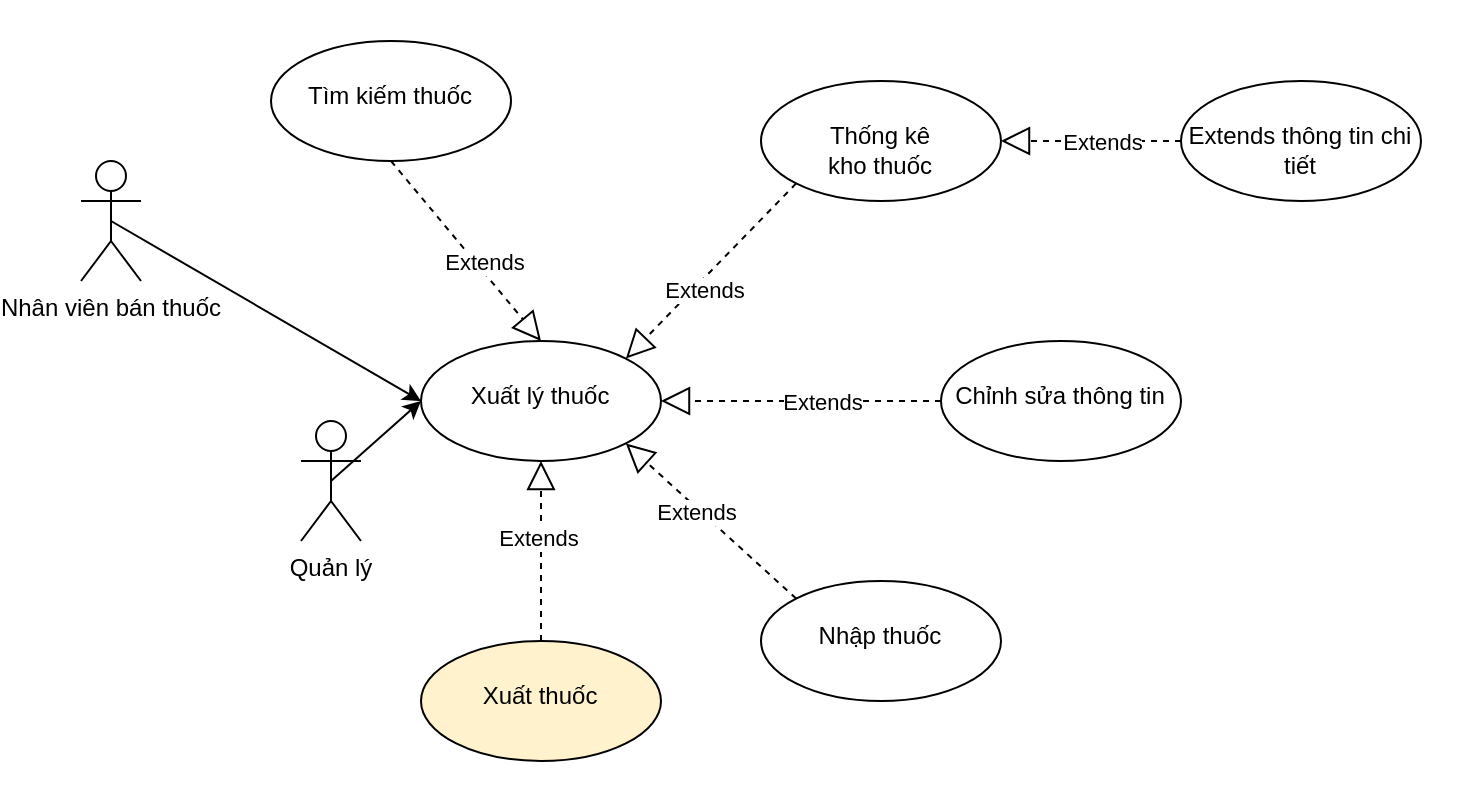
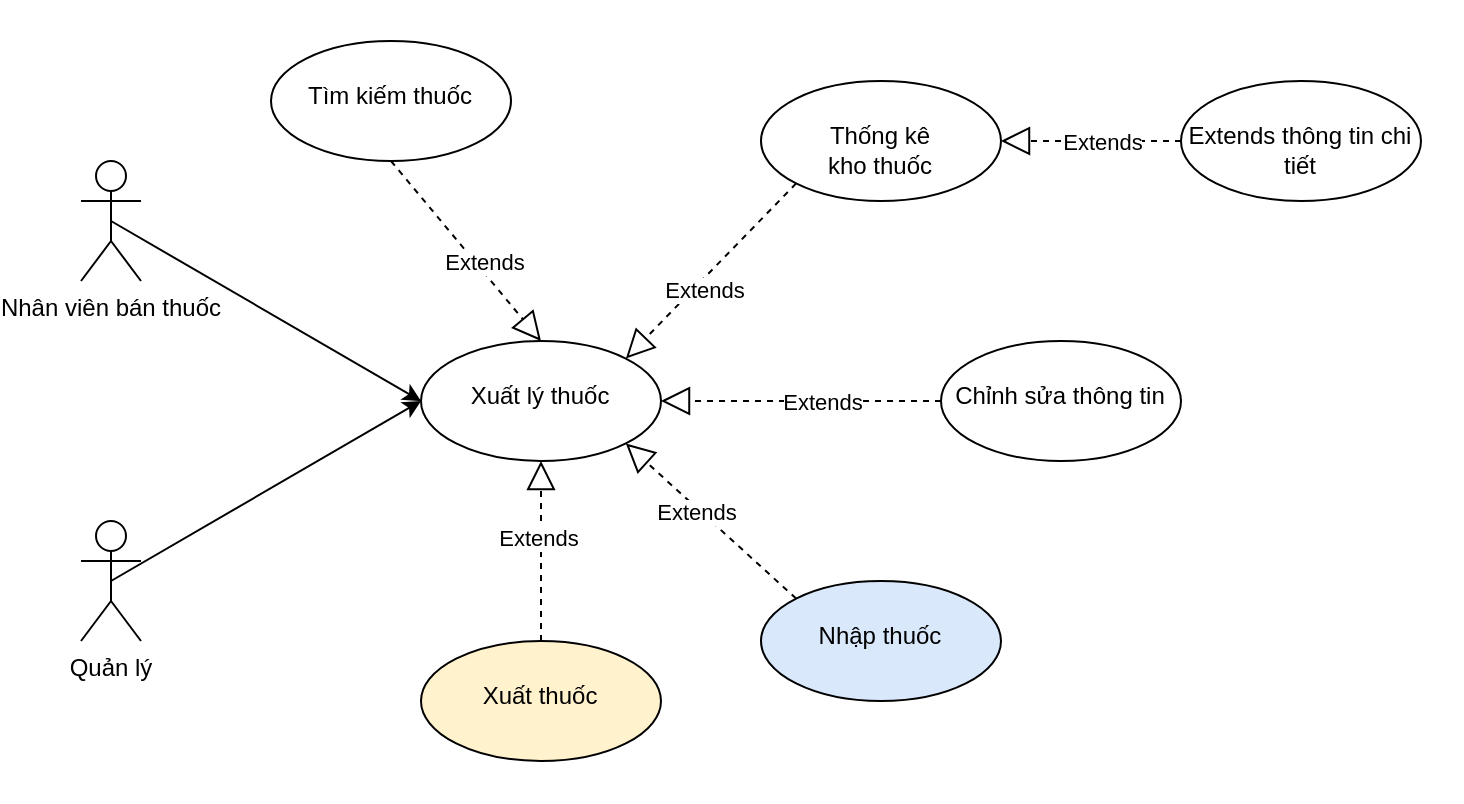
  <mxCell id="0" />
  <mxCell id="1" parent="0" />
  <mxCell id="2" value="Nhân viên bán thuốc" style="shape=umlActor;verticalLabelPosition=bottom;verticalAlign=top;html=1;outlineConnect=0;" parent="1" vertex="1"><mxGeometry x="20" y="80" width="30" height="60" as="geometry" /></mxCell>
- <mxCell id="3" value="Quản lý" style="shape=umlActor;verticalLabelPosition=bottom;verticalAlign=top;html=1;outlineConnect=0;" parent="1" vertex="1"><mxGeometry x="130" y="210" width="30" height="60" as="geometry" /></mxCell>
+ <mxCell id="3" value="Quản lý" style="shape=umlActor;verticalLabelPosition=bottom;verticalAlign=top;html=1;outlineConnect=0;" parent="1" vertex="1"><mxGeometry x="20" y="260" width="30" height="60" as="geometry" /></mxCell>
  <mxCell id="4" value="&lt;br&gt;Tìm kiếm thuốc" style="ellipse;whiteSpace=wrap;html=1;verticalAlign=top;" parent="1" vertex="1"><mxGeometry x="115" y="20" width="120" height="60" as="geometry" /></mxCell>
  <mxCell id="5" value="&lt;br&gt;Thống kê&lt;br&gt;kho thuốc" style="ellipse;whiteSpace=wrap;html=1;verticalAlign=top;" parent="1" vertex="1"><mxGeometry x="360" width="120" height="60" as="geometry" y="40" /></mxCell>
  <mxCell id="6" value="&lt;br&gt;Xuất thuốc" style="ellipse;whiteSpace=wrap;html=1;verticalAlign=top;fillColor=#fff2cc;" parent="1" vertex="1"><mxGeometry x="190" y="320" width="120" height="60" as="geometry" /></mxCell>
  <mxCell id="7" value="&lt;br&gt;Xuất lý thuốc" style="ellipse;whiteSpace=wrap;html=1;verticalAlign=top;" parent="1" vertex="1"><mxGeometry x="190" y="170" width="120" height="60" as="geometry" /></mxCell>
  <mxCell id="8" value="" style="endArrow=classic;html=1;rounded=0;entryX=0;entryY=0.5;entryDx=0;entryDy=0;exitX=0.5;exitY=0.5;exitDx=0;exitDy=0;exitPerimeter=0;" parent="1" source="3" target="7" edge="1"><mxGeometry width="50" height="50" relative="1" as="geometry"><mxPoint x="110" y="290" as="sourcePoint" /><mxPoint x="380" y="310" as="targetPoint" /></mxGeometry></mxCell>
  <mxCell id="9" value="" style="endArrow=classic;html=1;rounded=0;entryX=0;entryY=0.5;entryDx=0;entryDy=0;exitX=0.5;exitY=0.5;exitDx=0;exitDy=0;exitPerimeter=0;" parent="1" source="2" target="7" edge="1"><mxGeometry width="50" height="50" relative="1" as="geometry"><mxPoint x="110" y="110" as="sourcePoint" /><mxPoint x="190" y="20" as="targetPoint" /></mxGeometry></mxCell>
  <mxCell id="10" value="" style="endArrow=block;dashed=1;endFill=0;endSize=12;html=1;rounded=0;entryX=0.5;entryY=0;entryDx=0;entryDy=0;exitX=0.5;exitY=1;exitDx=0;exitDy=0;" parent="1" source="4" target="7" edge="1"><mxGeometry width="160" relative="1" as="geometry"><mxPoint x="270" y="90" as="sourcePoint" /><mxPoint x="430" y="230" as="targetPoint" /></mxGeometry></mxCell>
  <mxCell id="11" value="Extends" style="edgeLabel;html=1;align=center;verticalAlign=middle;resizable=0;points=[];" parent="10" vertex="1" connectable="0"><mxGeometry x="0.162" y="3" relative="1" as="geometry"><mxPoint x="1" as="offset" /></mxGeometry></mxCell>
  <mxCell id="12" value="" style="endArrow=block;dashed=1;endFill=0;endSize=12;html=1;rounded=0;entryX=1;entryY=0;entryDx=0;entryDy=0;exitX=0;exitY=1;exitDx=0;exitDy=0;" parent="1" source="5" target="7" edge="1"><mxGeometry width="160" relative="1" as="geometry"><mxPoint x="410" y="130" as="sourcePoint" /><mxPoint x="340" y="220" as="targetPoint" /></mxGeometry></mxCell>
  <mxCell id="13" value="Extends" style="edgeLabel;html=1;align=center;verticalAlign=middle;resizable=0;points=[];" parent="12" vertex="1" connectable="0"><mxGeometry x="0.162" y="3" relative="1" as="geometry"><mxPoint x="1" as="offset" /></mxGeometry></mxCell>
  <mxCell id="14" value="" style="endArrow=block;dashed=1;endFill=0;endSize=12;html=1;rounded=0;exitX=0.5;exitY=0;exitDx=0;exitDy=0;entryX=0.5;entryY=1;entryDx=0;entryDy=0;" parent="1" source="6" target="7" edge="1"><mxGeometry width="160" relative="1" as="geometry"><mxPoint x="420" y="210" as="sourcePoint" /><mxPoint x="320" y="210" as="targetPoint" /></mxGeometry></mxCell>
  <mxCell id="15" value="Extends" style="edgeLabel;html=1;align=center;verticalAlign=middle;resizable=0;points=[];" parent="14" vertex="1" connectable="0"><mxGeometry x="0.162" y="3" relative="1" as="geometry"><mxPoint x="1" as="offset" /></mxGeometry></mxCell>
  <mxCell id="16" value="&lt;br&gt;Chỉnh sửa thông tin" style="ellipse;whiteSpace=wrap;html=1;verticalAlign=top;" parent="1" vertex="1"><mxGeometry x="450" y="170" width="120" height="60" as="geometry" /></mxCell>
  <mxCell id="17" value="" style="endArrow=block;dashed=1;endFill=0;endSize=12;html=1;rounded=0;exitX=0;exitY=0.5;exitDx=0;exitDy=0;entryX=1;entryY=0.5;entryDx=0;entryDy=0;" parent="1" source="16" target="7" edge="1"><mxGeometry width="160" relative="1" as="geometry"><mxPoint x="440" y="270" as="sourcePoint" /><mxPoint x="440" y="180" as="targetPoint" /></mxGeometry></mxCell>
  <mxCell id="18" value="Extends" style="edgeLabel;html=1;align=center;verticalAlign=middle;resizable=0;points=[];" parent="17" vertex="1" connectable="0"><mxGeometry x="0.162" y="3" relative="1" as="geometry"><mxPoint x="21" y="-3" as="offset" /></mxGeometry></mxCell>
- <mxCell id="19" value="&lt;br&gt;Nhập thuốc&lt;br&gt;" style="ellipse;whiteSpace=wrap;html=1;verticalAlign=top;" parent="1" vertex="1"><mxGeometry x="360" y="290" width="120" height="60" as="geometry" /></mxCell>
+ <mxCell id="19" value="&lt;br&gt;Nhập thuốc&lt;br&gt;" style="ellipse;whiteSpace=wrap;html=1;verticalAlign=top;fillColor=#dae8fc;" parent="1" vertex="1"><mxGeometry x="360" y="290" width="120" height="60" as="geometry" /></mxCell>
  <mxCell id="20" value="" style="endArrow=block;dashed=1;endFill=0;endSize=12;html=1;rounded=0;entryX=1;entryY=1;entryDx=0;entryDy=0;exitX=0;exitY=0;exitDx=0;exitDy=0;" parent="1" source="19" target="7" edge="1"><mxGeometry width="160" relative="1" as="geometry"><mxPoint x="477.574" y="268.787" as="sourcePoint" /><mxPoint x="302.426" y="231.213" as="targetPoint" /></mxGeometry></mxCell>
  <mxCell id="21" value="Extends" style="edgeLabel;html=1;align=center;verticalAlign=middle;resizable=0;points=[];" parent="20" vertex="1" connectable="0"><mxGeometry x="0.162" y="3" relative="1" as="geometry"><mxPoint x="1" as="offset" /></mxGeometry></mxCell>
  <mxCell id="22" value="&lt;br&gt;Extends thông tin chi tiết" style="ellipse;whiteSpace=wrap;html=1;verticalAlign=top;" parent="1" vertex="1"><mxGeometry x="570" width="120" height="60" as="geometry" y="40" /></mxCell>
  <mxCell id="23" value="" style="endArrow=block;dashed=1;endFill=0;endSize=12;html=1;rounded=0;exitX=0;exitY=0.5;exitDx=0;exitDy=0;entryX=1;entryY=0.5;entryDx=0;entryDy=0;" parent="1" source="22" target="5" edge="1"><mxGeometry width="160" relative="1" as="geometry"><mxPoint x="540" y="210" as="sourcePoint" /><mxPoint x="320" y="210" as="targetPoint" /></mxGeometry></mxCell>
  <mxCell id="24" value="Extends" style="edgeLabel;html=1;align=center;verticalAlign=middle;resizable=0;points=[];" parent="23" vertex="1" connectable="0"><mxGeometry x="0.162" y="3" relative="1" as="geometry"><mxPoint x="12" y="-3" as="offset" /></mxGeometry></mxCell>
